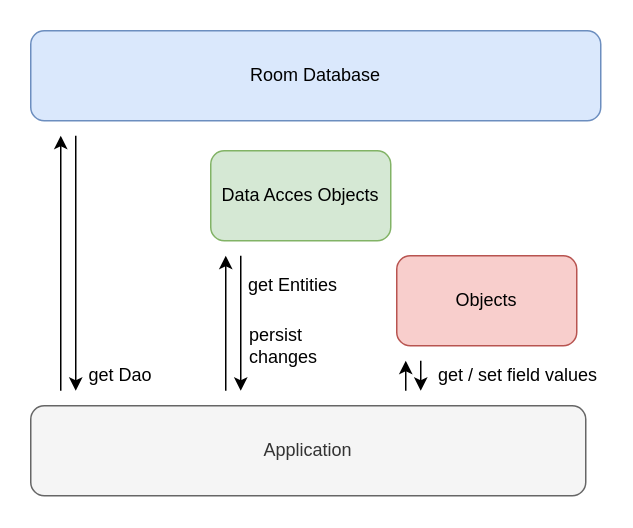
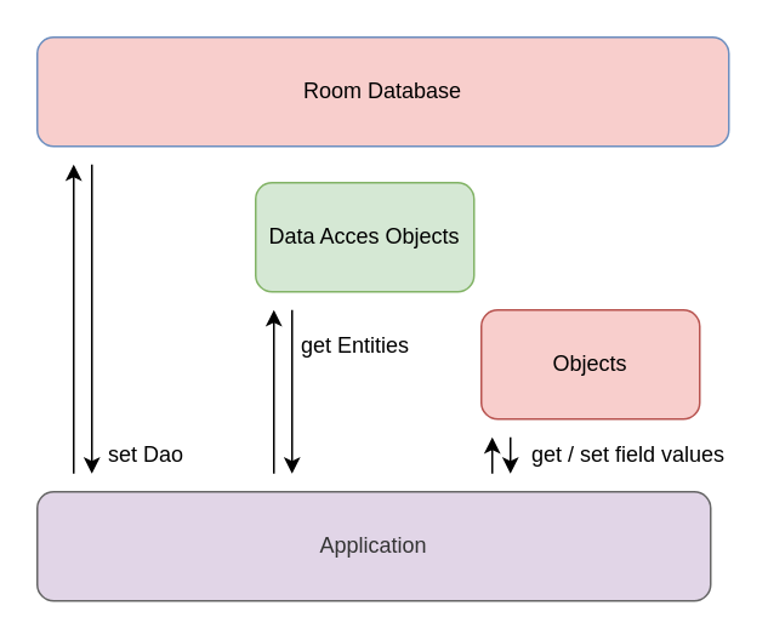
  <mxCell id="0" />
  <mxCell id="1" parent="0" />
- <mxCell id="2" value="Room Database" style="rounded=1;whiteSpace=wrap;html=1;fillColor=#dae8fc;strokeColor=#6c8ebf;" vertex="1" parent="1"><mxGeometry x="20" y="20" width="380" height="60" as="geometry" /></mxCell>
- <mxCell id="3" value="Application" style="rounded=1;whiteSpace=wrap;html=1;fillColor=#f5f5f5;strokeColor=#666666;fontColor=#333333;" vertex="1" parent="1"><mxGeometry x="20" y="270" width="370" height="60" as="geometry" /></mxCell>
+ <mxCell id="2" value="Room Database" style="rounded=1;whiteSpace=wrap;html=1;fillColor=#f8cecc;strokeColor=#6c8ebf;" vertex="1" parent="1"><mxGeometry x="20" y="20" width="380" height="60" as="geometry" /></mxCell>
+ <mxCell id="3" value="Application" style="rounded=1;whiteSpace=wrap;html=1;fillColor=#e1d5e7;strokeColor=#666666;fontColor=#333333;" vertex="1" parent="1"><mxGeometry x="20" y="270" width="370" height="60" as="geometry" /></mxCell>
  <mxCell id="4" value="Data Acces Objects" style="rounded=1;whiteSpace=wrap;html=1;fillColor=#d5e8d4;strokeColor=#82b366;" vertex="1" parent="1"><mxGeometry x="140" y="100" width="120" height="60" as="geometry" /></mxCell>
  <mxCell id="5" value="Objects" style="rounded=1;whiteSpace=wrap;html=1;fillColor=#f8cecc;strokeColor=#b85450;" vertex="1" parent="1"><mxGeometry x="264" y="170" width="120" height="60" as="geometry" /></mxCell>
  <mxCell id="6" value="" style="endArrow=classic;html=1;" edge="1" parent="1"><mxGeometry width="50" height="50" relative="1" as="geometry"><mxPoint x="40" y="260" as="sourcePoint" /><mxPoint x="40" y="90" as="targetPoint" /></mxGeometry></mxCell>
  <mxCell id="7" value="" style="endArrow=classic;html=1;" edge="1" parent="1"><mxGeometry width="50" height="50" relative="1" as="geometry"><mxPoint x="50" y="90" as="sourcePoint" /><mxPoint x="50" y="260" as="targetPoint" /></mxGeometry></mxCell>
  <mxCell id="8" value="" style="endArrow=classic;html=1;" edge="1" parent="1"><mxGeometry width="50" height="50" relative="1" as="geometry"><mxPoint x="150" y="260" as="sourcePoint" /><mxPoint x="150" y="170" as="targetPoint" /></mxGeometry></mxCell>
  <mxCell id="9" value="" style="endArrow=classic;html=1;" edge="1" parent="1"><mxGeometry width="50" height="50" relative="1" as="geometry"><mxPoint x="160" y="170" as="sourcePoint" /><mxPoint x="160" y="260" as="targetPoint" /></mxGeometry></mxCell>
  <mxCell id="10" value="" style="endArrow=classic;html=1;" edge="1" parent="1"><mxGeometry width="50" height="50" relative="1" as="geometry"><mxPoint x="270" y="260" as="sourcePoint" /><mxPoint x="270" y="240" as="targetPoint" /></mxGeometry></mxCell>
  <mxCell id="11" value="" style="endArrow=classic;html=1;" edge="1" parent="1"><mxGeometry width="50" height="50" relative="1" as="geometry"><mxPoint x="280" y="240" as="sourcePoint" /><mxPoint x="280" y="260" as="targetPoint" /></mxGeometry></mxCell>
  <mxCell id="12" value="get Entities" style="text;html=1;strokeColor=none;fillColor=none;align=center;verticalAlign=middle;whiteSpace=wrap;rounded=0;" vertex="1" parent="1"><mxGeometry x="160" y="180" width="70" height="20" as="geometry" /></mxCell>
  <mxCell id="13" value="get / set field values" style="text;html=1;strokeColor=none;fillColor=none;align=center;verticalAlign=middle;whiteSpace=wrap;rounded=0;" vertex="1" parent="1"><mxGeometry x="290" y="240" width="110" height="20" as="geometry" /></mxCell>
- <mxCell id="14" value="get Dao" style="text;html=1;strokeColor=none;fillColor=none;align=center;verticalAlign=middle;whiteSpace=wrap;rounded=0;" vertex="1" parent="1"><mxGeometry x="50" y="240" width="60" height="20" as="geometry" /></mxCell>
- <mxCell id="15" value="&lt;div align=&quot;left&quot;&gt;persist changes&lt;br&gt;&lt;/div&gt;" style="text;html=1;strokeColor=none;fillColor=none;align=center;verticalAlign=middle;whiteSpace=wrap;rounded=0;" vertex="1" parent="1"><mxGeometry x="165" y="220" width="70" height="20" as="geometry" /></mxCell>
+ <mxCell id="14" value="set Dao" style="text;html=1;strokeColor=none;fillColor=none;align=center;verticalAlign=middle;whiteSpace=wrap;rounded=0;" vertex="1" parent="1"><mxGeometry x="50" y="240" width="60" height="20" as="geometry" /></mxCell>
